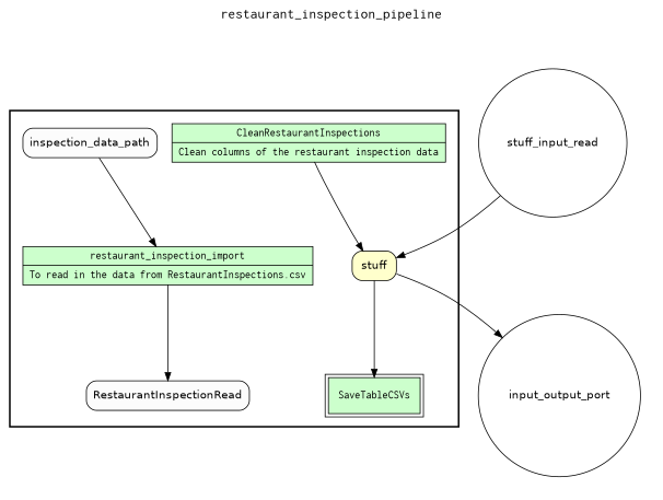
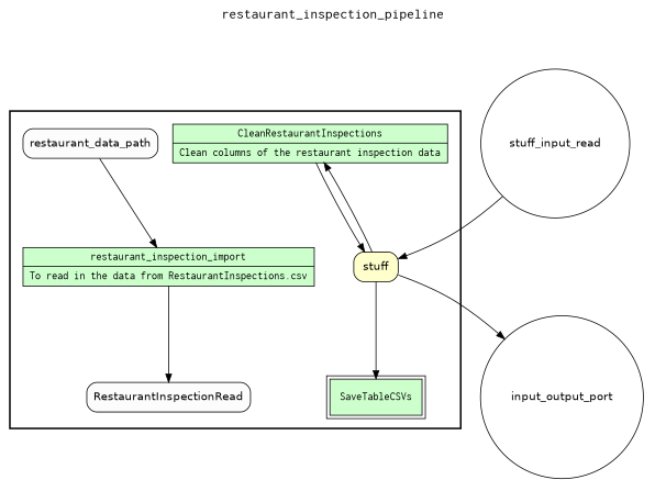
  digraph {
    fontname=Courier
    fontsize=18
    label=restaurant_inspection_pipeline
    labelloc=t
    rankdir=TB
    node [fillcolor="#CCFFCC" fontname=Helvetica peripheries=1 shape=box style="rounded,filled"]
    n1 [fontname=Courier label="{<f0> restaurant_inspection_import |<f1> To read in the data from RestaurantInspections.csv}" rankdir=LR shape=record style=filled]
    RestaurantInspectionRead [fillcolor="#FCFCFC"]
    n3 [fontname=Courier label="{<f0> CleanRestaurantInspections |<f1> Clean columns of the restaurant inspection data}" peripheries=2 rankdir=LR shape=record style=filled]
    stuff [fillcolor="#FFFFCC"]
    SaveTableCSVs [fontname=Courier peripheries=2 style=filled]
-   restaurant_data_path [fillcolor="#FCFCFC" label=inspection_data_path]
+   restaurant_data_path [fillcolor="#FCFCFC"]
    n7 [fillcolor="#FFFFFF" label=stuff_input_read shape=circle width=0.2]
    n8 [fillcolor="#FFFFFF" label=input_output_port shape=circle width=0.2]
    subgraph cluster_1 {
      color=black
      label=""
      penwidth=2
      subgraph cluster_2 {
        color=white
        label=""
        penwidth=2
        n1
        RestaurantInspectionRead
        n3
        stuff
        SaveTableCSVs
        restaurant_data_path
      }
    }
    subgraph cluster_3 {
      color=white
      label=""
      subgraph cluster_4 {
        color=white
        label=""
        n7
      }
    }
    subgraph cluster_5 {
      color=white
      label=""
      subgraph cluster_6 {
        color=white
        label=""
        n8
      }
    }
    n1 -> RestaurantInspectionRead
    n3 -> stuff
+   stuff -> n3
    stuff -> SaveTableCSVs
    stuff -> n8
    restaurant_data_path -> n1
    n7 -> stuff
  }
